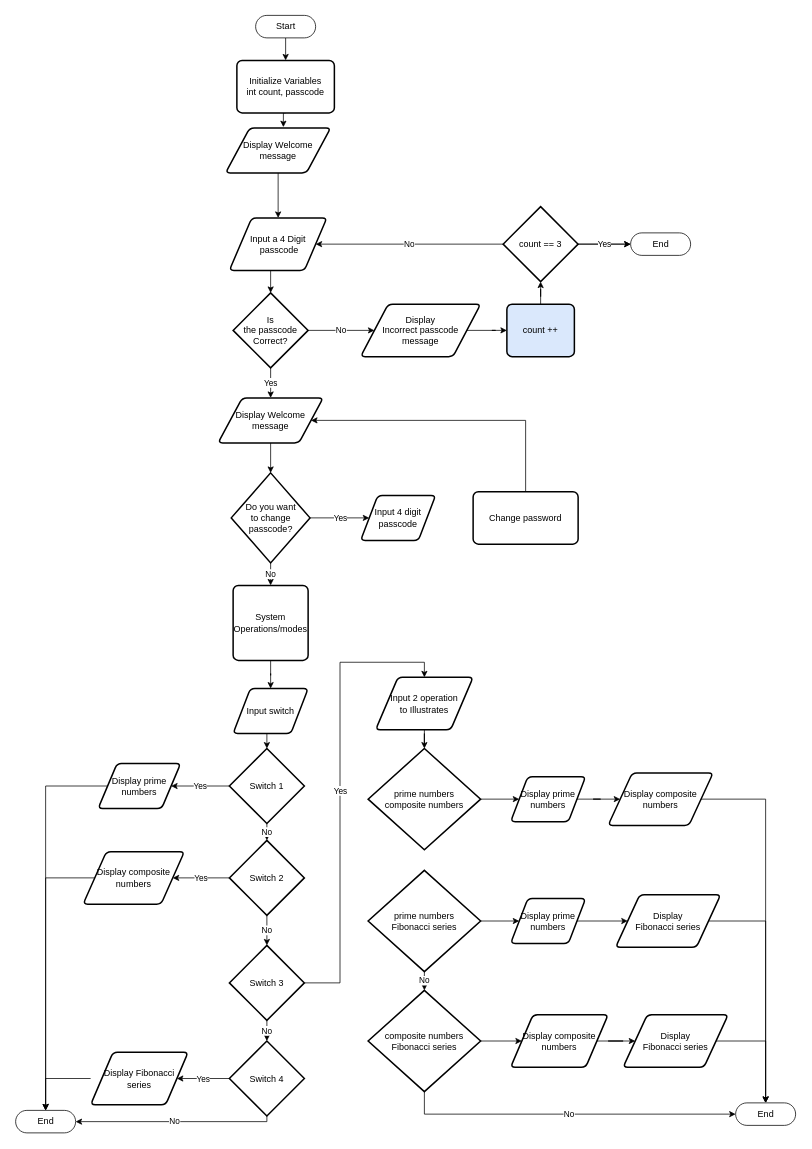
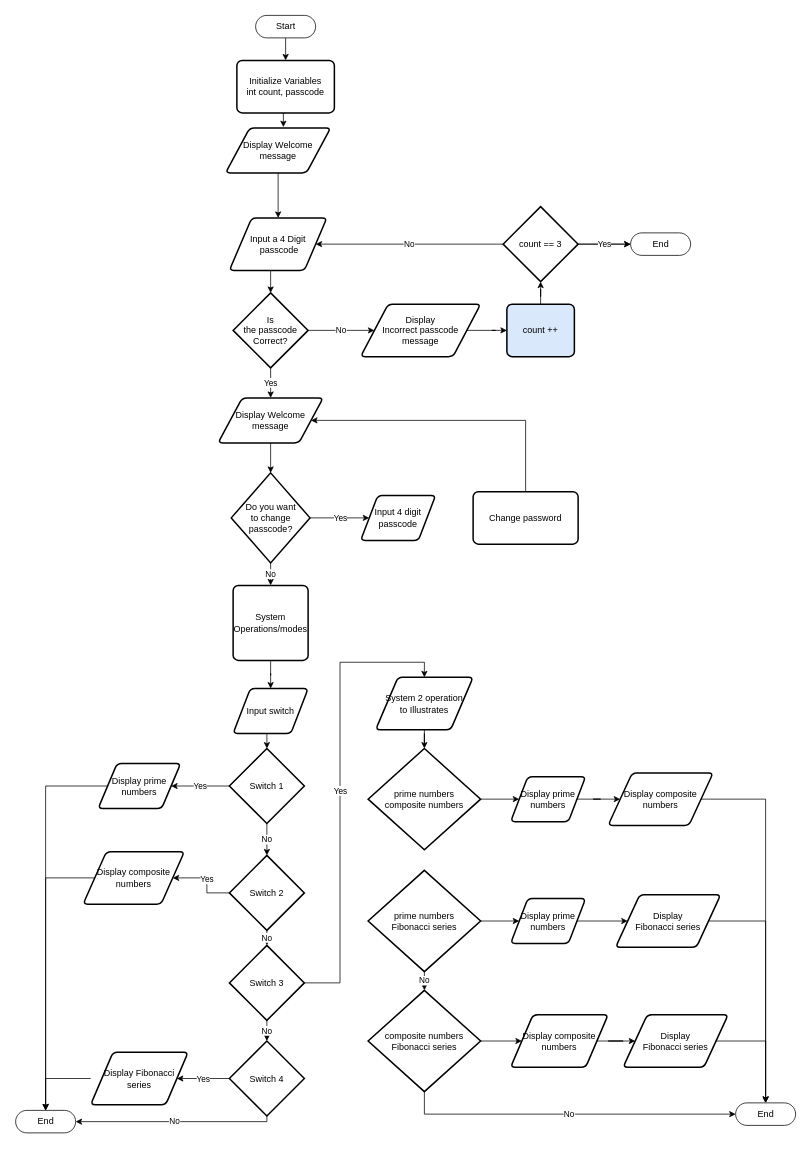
  <mxCell id="0" />
  <mxCell id="1" parent="0" />
  <mxCell id="2" style="edgeStyle=orthogonalEdgeStyle;rounded=0;orthogonalLoop=1;jettySize=auto;html=1;exitX=0.5;exitY=0.5;exitDx=0;exitDy=15;exitPerimeter=0;entryX=0.5;entryY=0;entryDx=0;entryDy=0;" parent="1" source="3" target="12" edge="1"><mxGeometry relative="1" as="geometry" /></mxCell>
  <mxCell id="3" value="Start" style="html=1;dashed=0;whitespace=wrap;shape=mxgraph.dfd.start" parent="1" vertex="1"><mxGeometry x="340" y="20" width="80" height="30" as="geometry" /></mxCell>
  <mxCell id="4" style="edgeStyle=orthogonalEdgeStyle;rounded=0;orthogonalLoop=1;jettySize=auto;html=1;exitX=0.5;exitY=1;exitDx=0;exitDy=0;entryX=0.5;entryY=0;entryDx=0;entryDy=0;entryPerimeter=0;" parent="1" source="5" target="8" edge="1"><mxGeometry relative="1" as="geometry" /></mxCell>
  <mxCell id="5" value="Input a 4 Digit&lt;br&gt;&amp;nbsp;passcode&lt;br&gt;" style="shape=parallelogram;html=1;strokeWidth=2;perimeter=parallelogramPerimeter;whiteSpace=wrap;rounded=1;arcSize=12;size=0.23;" parent="1" vertex="1"><mxGeometry x="305" y="290" width="130" height="70" as="geometry" /></mxCell>
  <mxCell id="6" value="No" style="edgeStyle=orthogonalEdgeStyle;rounded=0;orthogonalLoop=1;jettySize=auto;html=1;exitX=1;exitY=0.5;exitDx=0;exitDy=0;exitPerimeter=0;entryX=0;entryY=0.5;entryDx=0;entryDy=0;" parent="1" source="8" target="10" edge="1"><mxGeometry relative="1" as="geometry" /></mxCell>
  <mxCell id="7" value="Yes" style="edgeStyle=orthogonalEdgeStyle;rounded=0;orthogonalLoop=1;jettySize=auto;html=1;" parent="1" source="8" target="20" edge="1"><mxGeometry relative="1" as="geometry" /></mxCell>
  <mxCell id="8" value="Is &lt;br&gt;the passcode Correct?" style="strokeWidth=2;html=1;shape=mxgraph.flowchart.decision;whiteSpace=wrap;" parent="1" vertex="1"><mxGeometry x="310" y="390" width="100" height="100" as="geometry" /></mxCell>
  <mxCell id="9" value="" style="edgeStyle=orthogonalEdgeStyle;rounded=0;orthogonalLoop=1;jettySize=auto;html=1;" parent="1" source="10" target="75" edge="1"><mxGeometry relative="1" as="geometry" /></mxCell>
  <mxCell id="10" value="Display &lt;br&gt;Incorrect passcode &lt;br&gt;message" style="shape=parallelogram;html=1;strokeWidth=2;perimeter=parallelogramPerimeter;whiteSpace=wrap;rounded=1;arcSize=12;size=0.23;" parent="1" vertex="1"><mxGeometry x="480" y="405" width="160" height="70" as="geometry" /></mxCell>
  <mxCell id="11" style="edgeStyle=orthogonalEdgeStyle;rounded=0;orthogonalLoop=1;jettySize=auto;html=1;exitX=0.5;exitY=1;exitDx=0;exitDy=0;entryX=0.55;entryY=-0.017;entryDx=0;entryDy=0;entryPerimeter=0;" parent="1" source="12" target="14" edge="1"><mxGeometry relative="1" as="geometry" /></mxCell>
  <mxCell id="12" value="Initialize Variables&lt;br&gt;int count, passcode" style="rounded=1;whiteSpace=wrap;html=1;absoluteArcSize=1;arcSize=14;strokeWidth=2;" parent="1" vertex="1"><mxGeometry x="315" y="80" width="130" height="70" as="geometry" /></mxCell>
  <mxCell id="13" style="edgeStyle=orthogonalEdgeStyle;rounded=0;orthogonalLoop=1;jettySize=auto;html=1;exitX=0.5;exitY=1;exitDx=0;exitDy=0;exitPerimeter=0;" parent="1" source="14" target="5" edge="1"><mxGeometry relative="1" as="geometry" /></mxCell>
  <mxCell id="14" value="Display Welcome message" style="shape=parallelogram;html=1;strokeWidth=2;perimeter=parallelogramPerimeter;whiteSpace=wrap;rounded=1;arcSize=12;size=0.23;" parent="1" vertex="1"><mxGeometry x="300" y="170" width="140" height="60" as="geometry" /></mxCell>
  <mxCell id="15" value="No" style="edgeStyle=orthogonalEdgeStyle;rounded=0;orthogonalLoop=1;jettySize=auto;html=1;exitX=0;exitY=0.5;exitDx=0;exitDy=0;exitPerimeter=0;entryX=1;entryY=0.5;entryDx=0;entryDy=0;" parent="1" source="18" target="5" edge="1"><mxGeometry relative="1" as="geometry" /></mxCell>
  <mxCell id="16" value="" style="edgeStyle=orthogonalEdgeStyle;rounded=0;orthogonalLoop=1;jettySize=auto;html=1;" parent="1" source="18" target="71" edge="1"><mxGeometry relative="1" as="geometry" /></mxCell>
  <mxCell id="17" value="Yes" style="edgeStyle=orthogonalEdgeStyle;rounded=0;orthogonalLoop=1;jettySize=auto;html=1;" parent="1" source="18" target="71" edge="1"><mxGeometry relative="1" as="geometry" /></mxCell>
  <mxCell id="18" value="count == 3" style="strokeWidth=2;html=1;shape=mxgraph.flowchart.decision;whiteSpace=wrap;" parent="1" vertex="1"><mxGeometry x="670" y="275" width="100" height="100" as="geometry" /></mxCell>
  <mxCell id="19" value="" style="edgeStyle=orthogonalEdgeStyle;rounded=0;orthogonalLoop=1;jettySize=auto;html=1;" parent="1" source="20" target="23" edge="1"><mxGeometry relative="1" as="geometry" /></mxCell>
  <mxCell id="20" value="Display Welcome message" style="shape=parallelogram;html=1;strokeWidth=2;perimeter=parallelogramPerimeter;whiteSpace=wrap;rounded=1;arcSize=12;size=0.23;" parent="1" vertex="1"><mxGeometry x="290" y="530" width="140" height="60" as="geometry" /></mxCell>
  <mxCell id="21" value="Yes" style="edgeStyle=orthogonalEdgeStyle;rounded=0;orthogonalLoop=1;jettySize=auto;html=1;" parent="1" source="23" target="68" edge="1"><mxGeometry relative="1" as="geometry" /></mxCell>
  <mxCell id="22" value="No" style="edgeStyle=orthogonalEdgeStyle;rounded=0;orthogonalLoop=1;jettySize=auto;html=1;" parent="1" source="23" target="25" edge="1"><mxGeometry relative="1" as="geometry" /></mxCell>
  <mxCell id="23" value="Do you want &lt;br&gt;to change passcode?" style="strokeWidth=2;html=1;shape=mxgraph.flowchart.decision;whiteSpace=wrap;" parent="1" vertex="1"><mxGeometry x="307.5" y="630" width="105" height="120" as="geometry" /></mxCell>
  <mxCell id="24" value="" style="edgeStyle=orthogonalEdgeStyle;rounded=0;orthogonalLoop=1;jettySize=auto;html=1;" parent="1" source="25" target="45" edge="1"><mxGeometry relative="1" as="geometry" /></mxCell>
  <mxCell id="25" value="System Operations/modes" style="rounded=1;whiteSpace=wrap;html=1;absoluteArcSize=1;arcSize=14;strokeWidth=2;" parent="1" vertex="1"><mxGeometry x="310" y="780" width="100" height="100" as="geometry" /></mxCell>
  <mxCell id="26" value="No" style="edgeStyle=orthogonalEdgeStyle;rounded=0;orthogonalLoop=1;jettySize=auto;html=1;exitX=0.5;exitY=1;exitDx=0;exitDy=0;exitPerimeter=0;entryX=0.5;entryY=0;entryDx=0;entryDy=0;entryPerimeter=0;" parent="1" source="28" target="31" edge="1"><mxGeometry relative="1" as="geometry" /></mxCell>
  <mxCell id="27" value="Yes" style="edgeStyle=orthogonalEdgeStyle;rounded=0;orthogonalLoop=1;jettySize=auto;html=1;" parent="1" source="28" target="39" edge="1"><mxGeometry relative="1" as="geometry" /></mxCell>
  <mxCell id="28" value="Switch 1" style="strokeWidth=2;html=1;shape=mxgraph.flowchart.decision;whiteSpace=wrap;" parent="1" vertex="1"><mxGeometry x="305" y="997.5" width="100" height="100" as="geometry" /></mxCell>
  <mxCell id="29" value="No" style="edgeStyle=orthogonalEdgeStyle;rounded=0;orthogonalLoop=1;jettySize=auto;html=1;exitX=0.5;exitY=1;exitDx=0;exitDy=0;exitPerimeter=0;entryX=0.5;entryY=0;entryDx=0;entryDy=0;entryPerimeter=0;" parent="1" source="31" target="34" edge="1"><mxGeometry relative="1" as="geometry"><mxPoint x="355" y="1250" as="targetPoint" /></mxGeometry></mxCell>
  <mxCell id="30" value="Yes" style="edgeStyle=orthogonalEdgeStyle;rounded=0;orthogonalLoop=1;jettySize=auto;html=1;" parent="1" source="31" target="41" edge="1"><mxGeometry relative="1" as="geometry" /></mxCell>
- <mxCell id="31" value="Switch 2" style="strokeWidth=2;html=1;shape=mxgraph.flowchart.decision;whiteSpace=wrap;" parent="1" vertex="1"><mxGeometry x="305" y="1120" width="100" height="100" as="geometry" /></mxCell>
+ <mxCell id="31" value="Switch 2" style="strokeWidth=2;html=1;shape=mxgraph.flowchart.decision;whiteSpace=wrap;" parent="1" vertex="1"><mxGeometry x="305" y="1140" width="100" height="100" as="geometry" /></mxCell>
  <mxCell id="32" value="No" style="edgeStyle=orthogonalEdgeStyle;rounded=0;orthogonalLoop=1;jettySize=auto;html=1;exitX=0.5;exitY=1;exitDx=0;exitDy=0;exitPerimeter=0;entryX=0.5;entryY=0;entryDx=0;entryDy=0;entryPerimeter=0;" parent="1" source="34" target="37" edge="1"><mxGeometry relative="1" as="geometry" /></mxCell>
  <mxCell id="33" value="Yes" style="edgeStyle=orthogonalEdgeStyle;rounded=0;orthogonalLoop=1;jettySize=auto;html=1;exitX=1;exitY=0.5;exitDx=0;exitDy=0;exitPerimeter=0;entryX=0.5;entryY=0;entryDx=0;entryDy=0;" parent="1" source="34" target="47" edge="1"><mxGeometry relative="1" as="geometry" /></mxCell>
  <mxCell id="34" value="Switch 3" style="strokeWidth=2;html=1;shape=mxgraph.flowchart.decision;whiteSpace=wrap;" parent="1" vertex="1"><mxGeometry x="305" y="1260" width="100" height="100" as="geometry" /></mxCell>
  <mxCell id="35" value="Yes" style="edgeStyle=orthogonalEdgeStyle;rounded=0;orthogonalLoop=1;jettySize=auto;html=1;" parent="1" source="37" target="43" edge="1"><mxGeometry relative="1" as="geometry" /></mxCell>
  <mxCell id="36" value="No" style="edgeStyle=orthogonalEdgeStyle;rounded=0;orthogonalLoop=1;jettySize=auto;html=1;exitX=0.5;exitY=1;exitDx=0;exitDy=0;exitPerimeter=0;entryX=1;entryY=0.5;entryDx=0;entryDy=0;entryPerimeter=0;" parent="1" source="37" target="73" edge="1"><mxGeometry relative="1" as="geometry"><mxPoint x="470" y="1472.5" as="targetPoint" /><Array as="points"><mxPoint x="355" y="1495" /></Array></mxGeometry></mxCell>
  <mxCell id="37" value="Switch 4" style="strokeWidth=2;html=1;shape=mxgraph.flowchart.decision;whiteSpace=wrap;" parent="1" vertex="1"><mxGeometry x="305" y="1387.5" width="100" height="100" as="geometry" /></mxCell>
  <mxCell id="38" value="" style="edgeStyle=orthogonalEdgeStyle;rounded=0;orthogonalLoop=1;jettySize=auto;html=1;entryX=0.5;entryY=0.5;entryDx=0;entryDy=-15;entryPerimeter=0;" parent="1" source="39" target="73" edge="1"><mxGeometry relative="1" as="geometry"><mxPoint x="100" y="1047.5" as="targetPoint" /></mxGeometry></mxCell>
  <mxCell id="39" value="Display prime numbers" style="shape=parallelogram;html=1;strokeWidth=2;perimeter=parallelogramPerimeter;whiteSpace=wrap;rounded=1;arcSize=12;size=0.23;" parent="1" vertex="1"><mxGeometry x="130" y="1017.5" width="110" height="60" as="geometry" /></mxCell>
  <mxCell id="40" value="" style="edgeStyle=orthogonalEdgeStyle;rounded=0;orthogonalLoop=1;jettySize=auto;html=1;entryX=0.5;entryY=0.5;entryDx=0;entryDy=-15;entryPerimeter=0;" parent="1" source="41" target="73" edge="1"><mxGeometry relative="1" as="geometry"><mxPoint x="100" y="1170" as="targetPoint" /></mxGeometry></mxCell>
  <mxCell id="41" value="Display composite numbers" style="shape=parallelogram;html=1;strokeWidth=2;perimeter=parallelogramPerimeter;whiteSpace=wrap;rounded=1;arcSize=12;size=0.23;" parent="1" vertex="1"><mxGeometry x="110" y="1135" width="135" height="70" as="geometry" /></mxCell>
  <mxCell id="42" style="edgeStyle=orthogonalEdgeStyle;rounded=0;orthogonalLoop=1;jettySize=auto;html=1;exitX=0;exitY=0.5;exitDx=0;exitDy=0;exitPerimeter=0;entryX=0.5;entryY=0.5;entryDx=0;entryDy=-15;entryPerimeter=0;" parent="1" source="43" target="73" edge="1"><mxGeometry relative="1" as="geometry" /></mxCell>
  <mxCell id="43" value="Display Fibonacci series" style="shape=parallelogram;html=1;strokeWidth=2;perimeter=parallelogramPerimeter;whiteSpace=wrap;rounded=1;arcSize=12;size=0.23;" parent="1" vertex="1"><mxGeometry x="120" y="1402.5" width="130" height="70" as="geometry" /></mxCell>
  <mxCell id="44" style="edgeStyle=orthogonalEdgeStyle;rounded=0;orthogonalLoop=1;jettySize=auto;html=1;exitX=0.5;exitY=1;exitDx=0;exitDy=0;entryX=0.5;entryY=0;entryDx=0;entryDy=0;entryPerimeter=0;" parent="1" source="45" target="28" edge="1"><mxGeometry relative="1" as="geometry" /></mxCell>
  <mxCell id="45" value="Input switch" style="shape=parallelogram;html=1;strokeWidth=2;perimeter=parallelogramPerimeter;whiteSpace=wrap;rounded=1;arcSize=12;size=0.23;" parent="1" vertex="1"><mxGeometry x="310" y="917.5" width="100" height="60" as="geometry" /></mxCell>
  <mxCell id="46" value="" style="edgeStyle=orthogonalEdgeStyle;rounded=0;orthogonalLoop=1;jettySize=auto;html=1;" parent="1" source="47" target="49" edge="1"><mxGeometry relative="1" as="geometry" /></mxCell>
- <mxCell id="47" value="Input 2 operation&lt;br&gt;to Illustrates" style="shape=parallelogram;html=1;strokeWidth=2;perimeter=parallelogramPerimeter;whiteSpace=wrap;rounded=1;arcSize=12;size=0.23;" parent="1" vertex="1"><mxGeometry x="500" y="902.5" width="130" height="70" as="geometry" /></mxCell>
+ <mxCell id="47" value="System 2 operation&lt;br&gt;to Illustrates" style="shape=parallelogram;html=1;strokeWidth=2;perimeter=parallelogramPerimeter;whiteSpace=wrap;rounded=1;arcSize=12;size=0.23;" parent="1" vertex="1"><mxGeometry x="500" y="902.5" width="130" height="70" as="geometry" /></mxCell>
  <mxCell id="48" value="" style="edgeStyle=orthogonalEdgeStyle;rounded=0;orthogonalLoop=1;jettySize=auto;html=1;" parent="1" source="49" target="57" edge="1"><mxGeometry relative="1" as="geometry" /></mxCell>
  <mxCell id="49" value="prime numbers&lt;br&gt;composite numbers" style="strokeWidth=2;html=1;shape=mxgraph.flowchart.decision;whiteSpace=wrap;" parent="1" vertex="1"><mxGeometry x="490" y="997.5" width="150" height="135" as="geometry" /></mxCell>
  <mxCell id="50" value="No" style="edgeStyle=orthogonalEdgeStyle;rounded=0;orthogonalLoop=1;jettySize=auto;html=1;" parent="1" source="52" target="55" edge="1"><mxGeometry relative="1" as="geometry" /></mxCell>
  <mxCell id="51" value="" style="edgeStyle=orthogonalEdgeStyle;rounded=0;orthogonalLoop=1;jettySize=auto;html=1;" parent="1" source="52" target="61" edge="1"><mxGeometry relative="1" as="geometry" /></mxCell>
  <mxCell id="52" value="prime numbers&lt;br&gt;Fibonacci series" style="strokeWidth=2;html=1;shape=mxgraph.flowchart.decision;whiteSpace=wrap;" parent="1" vertex="1"><mxGeometry x="490" y="1160" width="150" height="135" as="geometry" /></mxCell>
  <mxCell id="53" value="" style="edgeStyle=orthogonalEdgeStyle;rounded=0;orthogonalLoop=1;jettySize=auto;html=1;" parent="1" source="55" target="65" edge="1"><mxGeometry relative="1" as="geometry" /></mxCell>
  <mxCell id="54" value="No" style="edgeStyle=orthogonalEdgeStyle;rounded=0;orthogonalLoop=1;jettySize=auto;html=1;exitX=0.5;exitY=1;exitDx=0;exitDy=0;exitPerimeter=0;entryX=0;entryY=0.5;entryDx=0;entryDy=0;entryPerimeter=0;" parent="1" source="55" target="72" edge="1"><mxGeometry relative="1" as="geometry" /></mxCell>
  <mxCell id="55" value="composite numbers&lt;br&gt;Fibonacci series" style="strokeWidth=2;html=1;shape=mxgraph.flowchart.decision;whiteSpace=wrap;" parent="1" vertex="1"><mxGeometry x="490" y="1320" width="150" height="135" as="geometry" /></mxCell>
  <mxCell id="56" value="" style="edgeStyle=orthogonalEdgeStyle;rounded=0;orthogonalLoop=1;jettySize=auto;html=1;" parent="1" source="57" target="59" edge="1"><mxGeometry relative="1" as="geometry" /></mxCell>
  <mxCell id="57" value="Display prime numbers" style="shape=parallelogram;html=1;strokeWidth=2;perimeter=parallelogramPerimeter;whiteSpace=wrap;rounded=1;arcSize=12;size=0.23;" parent="1" vertex="1"><mxGeometry x="680" y="1035" width="100" height="60" as="geometry" /></mxCell>
  <mxCell id="58" style="edgeStyle=orthogonalEdgeStyle;rounded=0;orthogonalLoop=1;jettySize=auto;html=1;exitX=1;exitY=0.5;exitDx=0;exitDy=0;entryX=0.5;entryY=0.5;entryDx=0;entryDy=-15;entryPerimeter=0;" parent="1" source="59" target="72" edge="1"><mxGeometry relative="1" as="geometry"><mxPoint x="1020" y="1372.5" as="targetPoint" /></mxGeometry></mxCell>
  <mxCell id="59" value="Display composite numbers" style="shape=parallelogram;html=1;strokeWidth=2;perimeter=parallelogramPerimeter;whiteSpace=wrap;rounded=1;arcSize=12;size=0.23;" parent="1" vertex="1"><mxGeometry x="810" y="1030" width="140" height="70" as="geometry" /></mxCell>
  <mxCell id="60" value="" style="edgeStyle=orthogonalEdgeStyle;rounded=0;orthogonalLoop=1;jettySize=auto;html=1;" parent="1" source="61" target="63" edge="1"><mxGeometry relative="1" as="geometry" /></mxCell>
  <mxCell id="61" value="Display prime numbers" style="shape=parallelogram;html=1;strokeWidth=2;perimeter=parallelogramPerimeter;whiteSpace=wrap;rounded=1;arcSize=12;size=0.23;" parent="1" vertex="1"><mxGeometry x="680" y="1197.5" width="100" height="60" as="geometry" /></mxCell>
  <mxCell id="62" style="edgeStyle=orthogonalEdgeStyle;rounded=0;orthogonalLoop=1;jettySize=auto;html=1;exitX=1;exitY=0.5;exitDx=0;exitDy=0;entryX=0.5;entryY=0.5;entryDx=0;entryDy=-15;entryPerimeter=0;" parent="1" source="63" target="72" edge="1"><mxGeometry relative="1" as="geometry"><mxPoint x="1020" y="1372.5" as="targetPoint" /><Array as="points"><mxPoint x="1020" y="1228" /></Array></mxGeometry></mxCell>
  <mxCell id="63" value="Display &lt;br&gt;Fibonacci series" style="shape=parallelogram;html=1;strokeWidth=2;perimeter=parallelogramPerimeter;whiteSpace=wrap;rounded=1;arcSize=12;size=0.23;" parent="1" vertex="1"><mxGeometry x="820" y="1192.5" width="140" height="70" as="geometry" /></mxCell>
  <mxCell id="64" value="" style="edgeStyle=orthogonalEdgeStyle;rounded=0;orthogonalLoop=1;jettySize=auto;html=1;" parent="1" source="65" target="67" edge="1"><mxGeometry relative="1" as="geometry" /></mxCell>
  <mxCell id="65" value="Display composite numbers" style="shape=parallelogram;html=1;strokeWidth=2;perimeter=parallelogramPerimeter;whiteSpace=wrap;rounded=1;arcSize=12;size=0.23;" parent="1" vertex="1"><mxGeometry x="680" y="1352.5" width="130" height="70" as="geometry" /></mxCell>
  <mxCell id="66" style="edgeStyle=orthogonalEdgeStyle;rounded=0;orthogonalLoop=1;jettySize=auto;html=1;exitX=1;exitY=0.5;exitDx=0;exitDy=0;entryX=0.5;entryY=0.5;entryDx=0;entryDy=-15;entryPerimeter=0;" parent="1" source="67" target="72" edge="1"><mxGeometry relative="1" as="geometry" /></mxCell>
  <mxCell id="67" value="Display &lt;br&gt;Fibonacci series" style="shape=parallelogram;html=1;strokeWidth=2;perimeter=parallelogramPerimeter;whiteSpace=wrap;rounded=1;arcSize=12;size=0.23;" parent="1" vertex="1"><mxGeometry x="830" y="1352.5" width="140" height="70" as="geometry" /></mxCell>
  <mxCell id="68" value="Input 4 digit passcode" style="shape=parallelogram;html=1;strokeWidth=2;perimeter=parallelogramPerimeter;whiteSpace=wrap;rounded=1;arcSize=12;size=0.23;" parent="1" vertex="1"><mxGeometry x="480" y="660" width="100" height="60" as="geometry" /></mxCell>
  <mxCell id="69" style="edgeStyle=orthogonalEdgeStyle;rounded=0;orthogonalLoop=1;jettySize=auto;html=1;exitX=0.5;exitY=0;exitDx=0;exitDy=0;entryX=1;entryY=0.5;entryDx=0;entryDy=0;" edge="1" parent="1" source="70" target="20"><mxGeometry relative="1" as="geometry"><mxPoint x="540" y="545" as="targetPoint" /><Array as="points"><mxPoint x="700" y="560" /></Array></mxGeometry></mxCell>
  <mxCell id="70" value="Change password" style="rounded=1;whiteSpace=wrap;html=1;absoluteArcSize=1;arcSize=14;strokeWidth=2;" parent="1" vertex="1"><mxGeometry x="630" y="655" width="140" height="70" as="geometry" /></mxCell>
  <mxCell id="71" value="End" style="html=1;dashed=0;whitespace=wrap;shape=mxgraph.dfd.start" parent="1" vertex="1"><mxGeometry x="840" y="310" width="80" height="30" as="geometry" /></mxCell>
  <mxCell id="72" value="End" style="html=1;dashed=0;whitespace=wrap;shape=mxgraph.dfd.start" parent="1" vertex="1"><mxGeometry x="980" y="1470" width="80" height="30" as="geometry" /></mxCell>
  <mxCell id="73" value="End" style="html=1;dashed=0;whitespace=wrap;shape=mxgraph.dfd.start" parent="1" vertex="1"><mxGeometry x="20" y="1480" width="80" height="30" as="geometry" /></mxCell>
  <mxCell id="74" value="" style="edgeStyle=orthogonalEdgeStyle;rounded=0;orthogonalLoop=1;jettySize=auto;html=1;" parent="1" source="75" target="18" edge="1"><mxGeometry relative="1" as="geometry" /></mxCell>
  <mxCell id="75" value="count ++" style="rounded=1;whiteSpace=wrap;html=1;absoluteArcSize=1;arcSize=14;strokeWidth=2;fillColor=#dae8fc;" parent="1" vertex="1"><mxGeometry x="675" y="405" width="90" height="70" as="geometry" /></mxCell>
